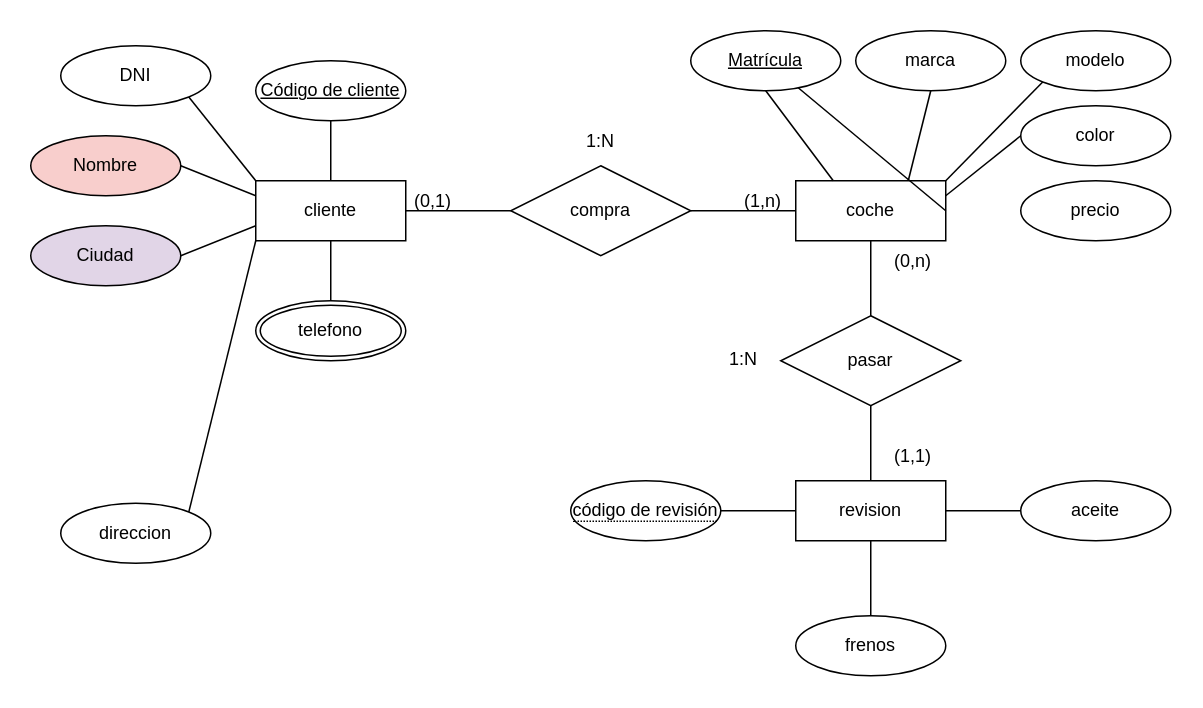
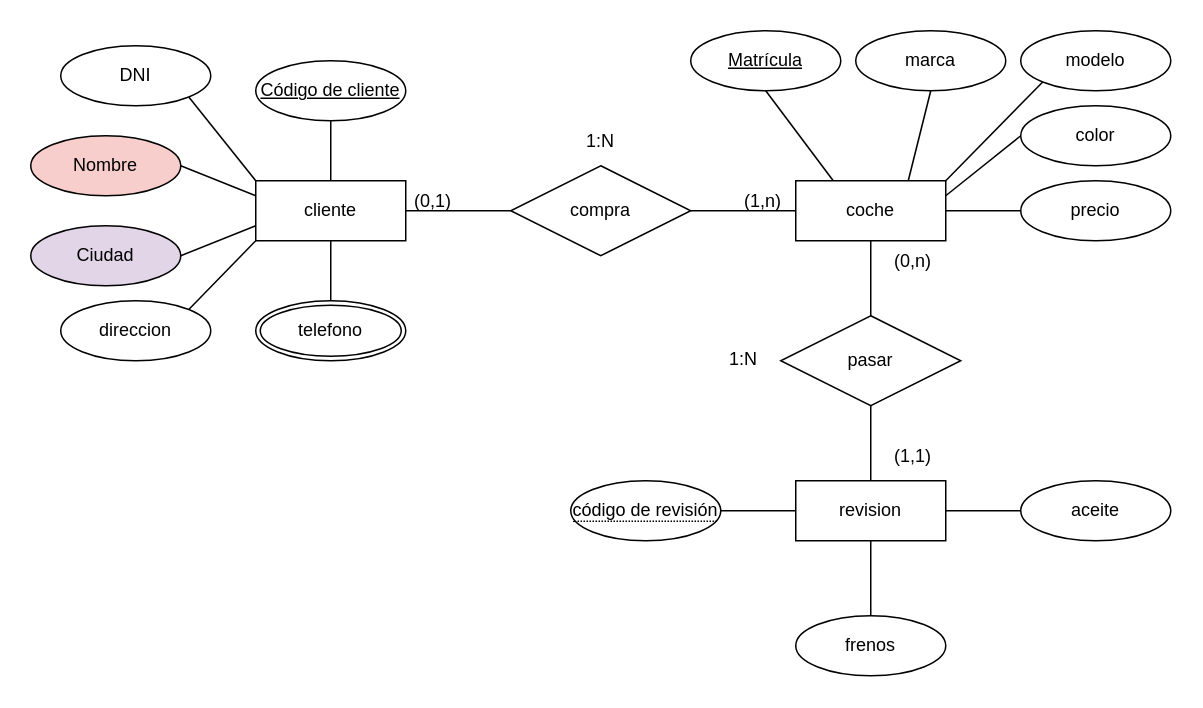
  <mxCell id="0" />
  <mxCell id="1" parent="0" />
  <mxCell id="2" value="cliente" style="whiteSpace=wrap;html=1;align=center;" vertex="1" parent="1"><mxGeometry x="170" y="120" width="100" height="40" as="geometry" /></mxCell>
  <mxCell id="3" value="coche" style="whiteSpace=wrap;html=1;align=center;" vertex="1" parent="1"><mxGeometry x="530" y="120" width="100" height="40" as="geometry" /></mxCell>
  <mxCell id="4" value="compra" style="shape=rhombus;perimeter=rhombusPerimeter;whiteSpace=wrap;html=1;align=center;" vertex="1" parent="1"><mxGeometry x="340" y="110" width="120" height="60" as="geometry" /></mxCell>
  <mxCell id="5" value="pasar" style="shape=rhombus;perimeter=rhombusPerimeter;whiteSpace=wrap;html=1;align=center;" vertex="1" parent="1"><mxGeometry x="520" y="210" width="120" height="60" as="geometry" /></mxCell>
  <mxCell id="6" value="revision" style="whiteSpace=wrap;html=1;align=center;" vertex="1" parent="1"><mxGeometry x="530" y="320" width="100" height="40" as="geometry" /></mxCell>
  <mxCell id="7" value="" style="endArrow=none;html=1;rounded=0;entryX=0.5;entryY=1;entryDx=0;entryDy=0;exitX=0.5;exitY=0;exitDx=0;exitDy=0;" edge="1" parent="1" source="5" target="3"><mxGeometry relative="1" as="geometry"><mxPoint x="390" y="270" as="sourcePoint" /><mxPoint x="550" y="270" as="targetPoint" /></mxGeometry></mxCell>
  <mxCell id="8" value="" style="endArrow=none;html=1;rounded=0;entryX=0.5;entryY=1;entryDx=0;entryDy=0;exitX=0.5;exitY=0;exitDx=0;exitDy=0;" edge="1" parent="1" source="6" target="5"><mxGeometry relative="1" as="geometry"><mxPoint x="390" y="270" as="sourcePoint" /><mxPoint x="550" y="270" as="targetPoint" /></mxGeometry></mxCell>
  <mxCell id="9" value="" style="endArrow=none;html=1;rounded=0;entryX=0;entryY=0.5;entryDx=0;entryDy=0;exitX=1;exitY=0.5;exitDx=0;exitDy=0;" edge="1" parent="1" source="4" target="3"><mxGeometry relative="1" as="geometry"><mxPoint x="390" y="270" as="sourcePoint" /><mxPoint x="550" y="270" as="targetPoint" /></mxGeometry></mxCell>
  <mxCell id="10" value="" style="endArrow=none;html=1;rounded=0;exitX=1;exitY=0.5;exitDx=0;exitDy=0;entryX=0;entryY=0.5;entryDx=0;entryDy=0;" edge="1" parent="1" source="2" target="4"><mxGeometry relative="1" as="geometry"><mxPoint x="390" y="270" as="sourcePoint" /><mxPoint x="550" y="270" as="targetPoint" /></mxGeometry></mxCell>
  <mxCell id="11" value="&lt;span style=&quot;border-bottom: 1px dotted&quot;&gt;código de revisión&lt;/span&gt;" style="ellipse;whiteSpace=wrap;html=1;align=center;" vertex="1" parent="1"><mxGeometry x="380" y="320" width="100" height="40" as="geometry" /></mxCell>
  <mxCell id="12" value="aceite" style="ellipse;whiteSpace=wrap;html=1;align=center;" vertex="1" parent="1"><mxGeometry x="680" y="320" width="100" height="40" as="geometry" /></mxCell>
  <mxCell id="13" value="frenos" style="ellipse;whiteSpace=wrap;html=1;align=center;" vertex="1" parent="1"><mxGeometry x="530" y="410" width="100" height="40" as="geometry" /></mxCell>
  <mxCell id="14" value="" style="endArrow=none;html=1;rounded=0;entryX=1;entryY=0.5;entryDx=0;entryDy=0;exitX=0;exitY=0.5;exitDx=0;exitDy=0;" edge="1" parent="1" source="12" target="6"><mxGeometry relative="1" as="geometry"><mxPoint x="390" y="270" as="sourcePoint" /><mxPoint x="550" y="270" as="targetPoint" /></mxGeometry></mxCell>
  <mxCell id="15" value="" style="endArrow=none;html=1;rounded=0;entryX=0.5;entryY=0;entryDx=0;entryDy=0;exitX=0.5;exitY=1;exitDx=0;exitDy=0;" edge="1" parent="1" source="6" target="13"><mxGeometry relative="1" as="geometry"><mxPoint x="390" y="270" as="sourcePoint" /><mxPoint x="550" y="270" as="targetPoint" /></mxGeometry></mxCell>
  <mxCell id="16" value="" style="endArrow=none;html=1;rounded=0;exitX=1;exitY=0.5;exitDx=0;exitDy=0;entryX=0;entryY=0.5;entryDx=0;entryDy=0;" edge="1" parent="1" source="11" target="6"><mxGeometry relative="1" as="geometry"><mxPoint x="390" y="270" as="sourcePoint" /><mxPoint x="550" y="270" as="targetPoint" /></mxGeometry></mxCell>
  <mxCell id="17" value="marca" style="ellipse;whiteSpace=wrap;html=1;align=center;" vertex="1" parent="1"><mxGeometry x="570" y="20" width="100" height="40" as="geometry" /></mxCell>
  <mxCell id="18" value="modelo" style="ellipse;whiteSpace=wrap;html=1;align=center;" vertex="1" parent="1"><mxGeometry x="680" y="20" width="100" height="40" as="geometry" /></mxCell>
  <mxCell id="19" value="color" style="ellipse;whiteSpace=wrap;html=1;align=center;" vertex="1" parent="1"><mxGeometry x="680" y="70" width="100" height="40" as="geometry" /></mxCell>
  <mxCell id="20" value="precio" style="ellipse;whiteSpace=wrap;html=1;align=center;" vertex="1" parent="1"><mxGeometry x="680" y="120" width="100" height="40" as="geometry" /></mxCell>
- <mxCell id="21" value="" style="endArrow=none;html=1;rounded=0;exitX=1;exitY=0.5;exitDx=0;exitDy=0;" edge="1" parent="1" source="3" target="29"><mxGeometry relative="1" as="geometry"><mxPoint x="390" y="270" as="sourcePoint" /><mxPoint x="550" y="270" as="targetPoint" /></mxGeometry></mxCell>
+ <mxCell id="21" value="" style="endArrow=none;html=1;rounded=0;entryX=0;entryY=0.5;entryDx=0;entryDy=0;exitX=1;exitY=0.5;exitDx=0;exitDy=0;" edge="1" parent="1" source="3" target="20"><mxGeometry relative="1" as="geometry"><mxPoint x="390" y="270" as="sourcePoint" /><mxPoint x="550" y="270" as="targetPoint" /></mxGeometry></mxCell>
  <mxCell id="22" value="" style="endArrow=none;html=1;rounded=0;exitX=1;exitY=0;exitDx=0;exitDy=0;entryX=0;entryY=1;entryDx=0;entryDy=0;" edge="1" parent="1" source="3" target="18"><mxGeometry relative="1" as="geometry"><mxPoint x="390" y="270" as="sourcePoint" /><mxPoint x="550" y="270" as="targetPoint" /></mxGeometry></mxCell>
  <mxCell id="23" value="" style="endArrow=none;html=1;rounded=0;exitX=1;exitY=0.25;exitDx=0;exitDy=0;entryX=0;entryY=0.5;entryDx=0;entryDy=0;" edge="1" parent="1" source="3" target="19"><mxGeometry relative="1" as="geometry"><mxPoint x="600" y="180" as="sourcePoint" /><mxPoint x="760" y="180" as="targetPoint" /></mxGeometry></mxCell>
  <mxCell id="24" value="" style="endArrow=none;html=1;rounded=0;exitX=0.25;exitY=0;exitDx=0;exitDy=0;entryX=0.5;entryY=1;entryDx=0;entryDy=0;" edge="1" parent="1" source="3"><mxGeometry relative="1" as="geometry"><mxPoint x="390" y="270" as="sourcePoint" /><mxPoint x="510" y="60" as="targetPoint" /></mxGeometry></mxCell>
  <mxCell id="25" value="" style="endArrow=none;html=1;rounded=0;entryX=0.75;entryY=0;entryDx=0;entryDy=0;exitX=0.5;exitY=1;exitDx=0;exitDy=0;" edge="1" parent="1" source="17" target="3"><mxGeometry relative="1" as="geometry"><mxPoint x="390" y="270" as="sourcePoint" /><mxPoint x="550" y="270" as="targetPoint" /></mxGeometry></mxCell>
  <mxCell id="26" value="DNI" style="ellipse;whiteSpace=wrap;html=1;align=center;" vertex="1" parent="1"><mxGeometry x="40" y="30" width="100" height="40" as="geometry" /></mxCell>
  <mxCell id="27" value="Nombre" style="ellipse;whiteSpace=wrap;html=1;align=center;fillColor=#f8cecc;" vertex="1" parent="1"><mxGeometry x="20" y="90" width="100" height="40" as="geometry" /></mxCell>
- <mxCell id="28" value="direccion" style="ellipse;whiteSpace=wrap;html=1;align=center;" vertex="1" parent="1"><mxGeometry x="40" y="335" width="100" height="40" as="geometry" /></mxCell>
+ <mxCell id="28" value="direccion" style="ellipse;whiteSpace=wrap;html=1;align=center;" vertex="1" parent="1"><mxGeometry x="40" y="200" width="100" height="40" as="geometry" /></mxCell>
  <mxCell id="29" value="Matrícula" style="ellipse;whiteSpace=wrap;html=1;align=center;fontStyle=4;" vertex="1" parent="1"><mxGeometry x="460" y="20" width="100" height="40" as="geometry" /></mxCell>
  <mxCell id="30" value="Código de cliente" style="ellipse;whiteSpace=wrap;html=1;align=center;fontStyle=4;" vertex="1" parent="1"><mxGeometry x="170" y="40" width="100" height="40" as="geometry" /></mxCell>
  <mxCell id="31" value="" style="endArrow=none;html=1;rounded=0;exitX=0.5;exitY=0;exitDx=0;exitDy=0;entryX=0.5;entryY=1;entryDx=0;entryDy=0;" edge="1" parent="1" source="2" target="30"><mxGeometry relative="1" as="geometry"><mxPoint x="390" y="270" as="sourcePoint" /><mxPoint x="550" y="270" as="targetPoint" /></mxGeometry></mxCell>
  <mxCell id="32" value="" style="endArrow=none;html=1;rounded=0;exitX=0;exitY=0;exitDx=0;exitDy=0;entryX=1;entryY=1;entryDx=0;entryDy=0;" edge="1" parent="1" source="2" target="26"><mxGeometry relative="1" as="geometry"><mxPoint x="390" y="270" as="sourcePoint" /><mxPoint x="550" y="270" as="targetPoint" /></mxGeometry></mxCell>
  <mxCell id="33" value="" style="endArrow=none;html=1;rounded=0;exitX=0;exitY=0.25;exitDx=0;exitDy=0;entryX=1;entryY=0.5;entryDx=0;entryDy=0;" edge="1" parent="1" source="2" target="27"><mxGeometry relative="1" as="geometry"><mxPoint x="390" y="270" as="sourcePoint" /><mxPoint x="550" y="270" as="targetPoint" /></mxGeometry></mxCell>
  <mxCell id="34" value="" style="endArrow=none;html=1;rounded=0;exitX=0;exitY=1;exitDx=0;exitDy=0;entryX=1;entryY=0;entryDx=0;entryDy=0;" edge="1" parent="1" source="2" target="28"><mxGeometry relative="1" as="geometry"><mxPoint x="390" y="270" as="sourcePoint" /><mxPoint x="550" y="270" as="targetPoint" /></mxGeometry></mxCell>
  <mxCell id="35" value="" style="endArrow=none;html=1;rounded=0;exitX=0.5;exitY=1;exitDx=0;exitDy=0;entryX=0.5;entryY=0;entryDx=0;entryDy=0;" edge="1" parent="1" source="2"><mxGeometry relative="1" as="geometry"><mxPoint x="390" y="270" as="sourcePoint" /><mxPoint x="220" y="200" as="targetPoint" /></mxGeometry></mxCell>
  <mxCell id="36" value="Ciudad" style="ellipse;whiteSpace=wrap;html=1;align=center;fillColor=#e1d5e7;" vertex="1" parent="1"><mxGeometry x="20" y="150" width="100" height="40" as="geometry" /></mxCell>
  <mxCell id="37" value="" style="endArrow=none;html=1;rounded=0;exitX=1;exitY=0.5;exitDx=0;exitDy=0;entryX=0;entryY=0.75;entryDx=0;entryDy=0;" edge="1" parent="1" source="36" target="2"><mxGeometry relative="1" as="geometry"><mxPoint x="390" y="270" as="sourcePoint" /><mxPoint x="550" y="270" as="targetPoint" /></mxGeometry></mxCell>
  <mxCell id="38" value="(1,n)" style="text;strokeColor=none;fillColor=none;spacingLeft=4;spacingRight=4;overflow=hidden;rotatable=0;points=[[0,0.5],[1,0.5]];portConstraint=eastwest;fontSize=12;whiteSpace=wrap;html=1;" vertex="1" parent="1"><mxGeometry x="490" y="120" width="40" height="30" as="geometry" /></mxCell>
  <mxCell id="39" value="(0,1)" style="text;strokeColor=none;fillColor=none;spacingLeft=4;spacingRight=4;overflow=hidden;rotatable=0;points=[[0,0.5],[1,0.5]];portConstraint=eastwest;fontSize=12;whiteSpace=wrap;html=1;" vertex="1" parent="1"><mxGeometry x="270" y="120" width="40" height="30" as="geometry" /></mxCell>
  <mxCell id="40" value="1:N" style="text;strokeColor=none;fillColor=none;spacingLeft=4;spacingRight=4;overflow=hidden;rotatable=0;points=[[0,0.5],[1,0.5]];portConstraint=eastwest;fontSize=12;whiteSpace=wrap;html=1;align=center;" vertex="1" parent="1"><mxGeometry x="380" y="80" width="40" height="30" as="geometry" /></mxCell>
  <mxCell id="41" value="(1,1)" style="text;strokeColor=none;fillColor=none;spacingLeft=4;spacingRight=4;overflow=hidden;rotatable=0;points=[[0,0.5],[1,0.5]];portConstraint=eastwest;fontSize=12;whiteSpace=wrap;html=1;" vertex="1" parent="1"><mxGeometry x="590" y="290" width="40" height="30" as="geometry" /></mxCell>
  <mxCell id="42" value="(0,n)" style="text;strokeColor=none;fillColor=none;spacingLeft=4;spacingRight=4;overflow=hidden;rotatable=0;points=[[0,0.5],[1,0.5]];portConstraint=eastwest;fontSize=12;whiteSpace=wrap;html=1;" vertex="1" parent="1"><mxGeometry x="590" y="160" width="40" height="30" as="geometry" /></mxCell>
  <mxCell id="43" value="telefono" style="ellipse;shape=doubleEllipse;margin=3;whiteSpace=wrap;html=1;align=center;" vertex="1" parent="1"><mxGeometry x="170" y="200" width="100" height="40" as="geometry" /></mxCell>
  <mxCell id="44" value="1:N" style="text;strokeColor=none;fillColor=none;spacingLeft=4;spacingRight=4;overflow=hidden;rotatable=0;points=[[0,0.5],[1,0.5]];portConstraint=eastwest;fontSize=12;whiteSpace=wrap;html=1;" vertex="1" parent="1"><mxGeometry x="480" y="225" width="40" height="30" as="geometry" /></mxCell>
